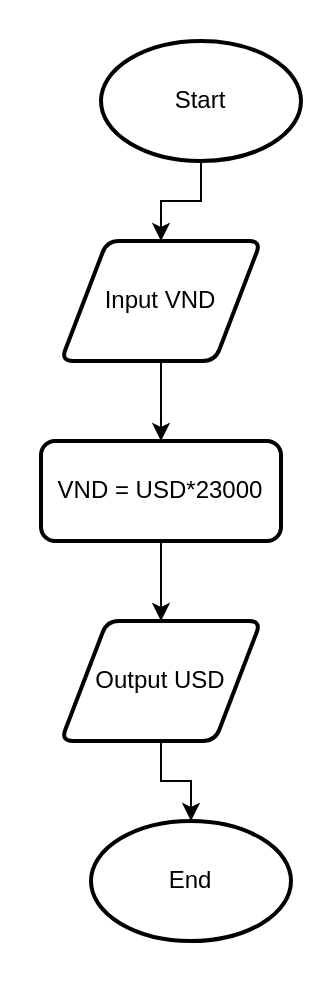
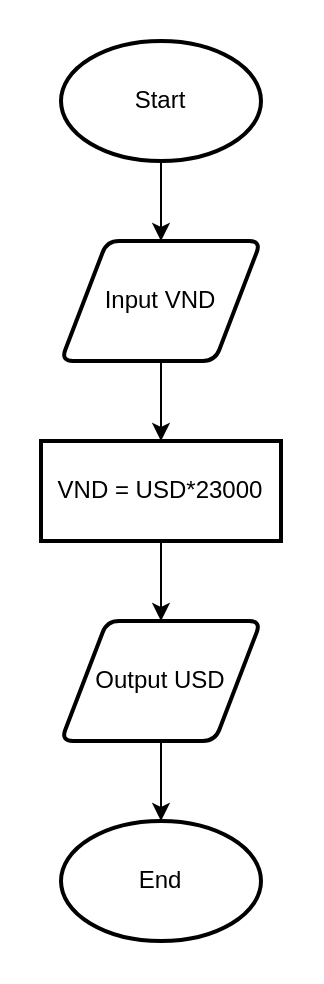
  <mxCell id="0" />
  <mxCell id="1" parent="0" />
  <mxCell id="2" value="" style="edgeStyle=orthogonalEdgeStyle;rounded=0;orthogonalLoop=1;jettySize=auto;html=1;" edge="1" parent="1" source="3" target="5"><mxGeometry relative="1" as="geometry" /></mxCell>
- <mxCell id="3" value="Start" style="strokeWidth=2;html=1;shape=mxgraph.flowchart.start_1;whiteSpace=wrap;" vertex="1" parent="1"><mxGeometry x="50" y="20" width="100" height="60" as="geometry" /></mxCell>
+ <mxCell id="3" value="Start" style="strokeWidth=2;html=1;shape=mxgraph.flowchart.start_1;whiteSpace=wrap;" vertex="1" parent="1"><mxGeometry x="30" y="20" width="100" height="60" as="geometry" /></mxCell>
  <mxCell id="4" value="" style="edgeStyle=orthogonalEdgeStyle;rounded=0;orthogonalLoop=1;jettySize=auto;html=1;" edge="1" parent="1" source="5" target="7"><mxGeometry relative="1" as="geometry" /></mxCell>
  <mxCell id="5" value="Input VND" style="shape=parallelogram;html=1;strokeWidth=2;perimeter=parallelogramPerimeter;whiteSpace=wrap;rounded=1;arcSize=12;size=0.23;" vertex="1" parent="1"><mxGeometry x="30" y="120" width="100" height="60" as="geometry" /></mxCell>
  <mxCell id="6" value="" style="edgeStyle=orthogonalEdgeStyle;rounded=0;orthogonalLoop=1;jettySize=auto;html=1;" edge="1" parent="1" source="7" target="9"><mxGeometry relative="1" as="geometry" /></mxCell>
- <mxCell id="7" value="VND = USD*23000" style="rounded=1;whiteSpace=wrap;html=1;absoluteArcSize=1;arcSize=14;strokeWidth=2;" vertex="1" parent="1"><mxGeometry x="20" y="220" width="120" height="50" as="geometry" /></mxCell>
+ <mxCell id="7" value="VND = USD*23000" style="whiteSpace=wrap;html=1;absoluteArcSize=1;arcSize=14;strokeWidth=2;rounded=0;" vertex="1" parent="1"><mxGeometry x="20" y="220" width="120" height="50" as="geometry" /></mxCell>
  <mxCell id="8" value="" style="edgeStyle=orthogonalEdgeStyle;rounded=0;orthogonalLoop=1;jettySize=auto;html=1;" edge="1" parent="1" source="9" target="10"><mxGeometry relative="1" as="geometry" /></mxCell>
  <mxCell id="9" value="Output USD" style="shape=parallelogram;html=1;strokeWidth=2;perimeter=parallelogramPerimeter;whiteSpace=wrap;rounded=1;arcSize=12;size=0.23;" vertex="1" parent="1"><mxGeometry x="30" y="310" width="100" height="60" as="geometry" /></mxCell>
- <mxCell id="10" value="End" style="strokeWidth=2;html=1;shape=mxgraph.flowchart.start_1;whiteSpace=wrap;" vertex="1" parent="1"><mxGeometry x="45" y="410" width="100" height="60" as="geometry" /></mxCell>
+ <mxCell id="10" value="End" style="strokeWidth=2;html=1;shape=mxgraph.flowchart.start_1;whiteSpace=wrap;" vertex="1" parent="1"><mxGeometry x="30" y="410" width="100" height="60" as="geometry" /></mxCell>
